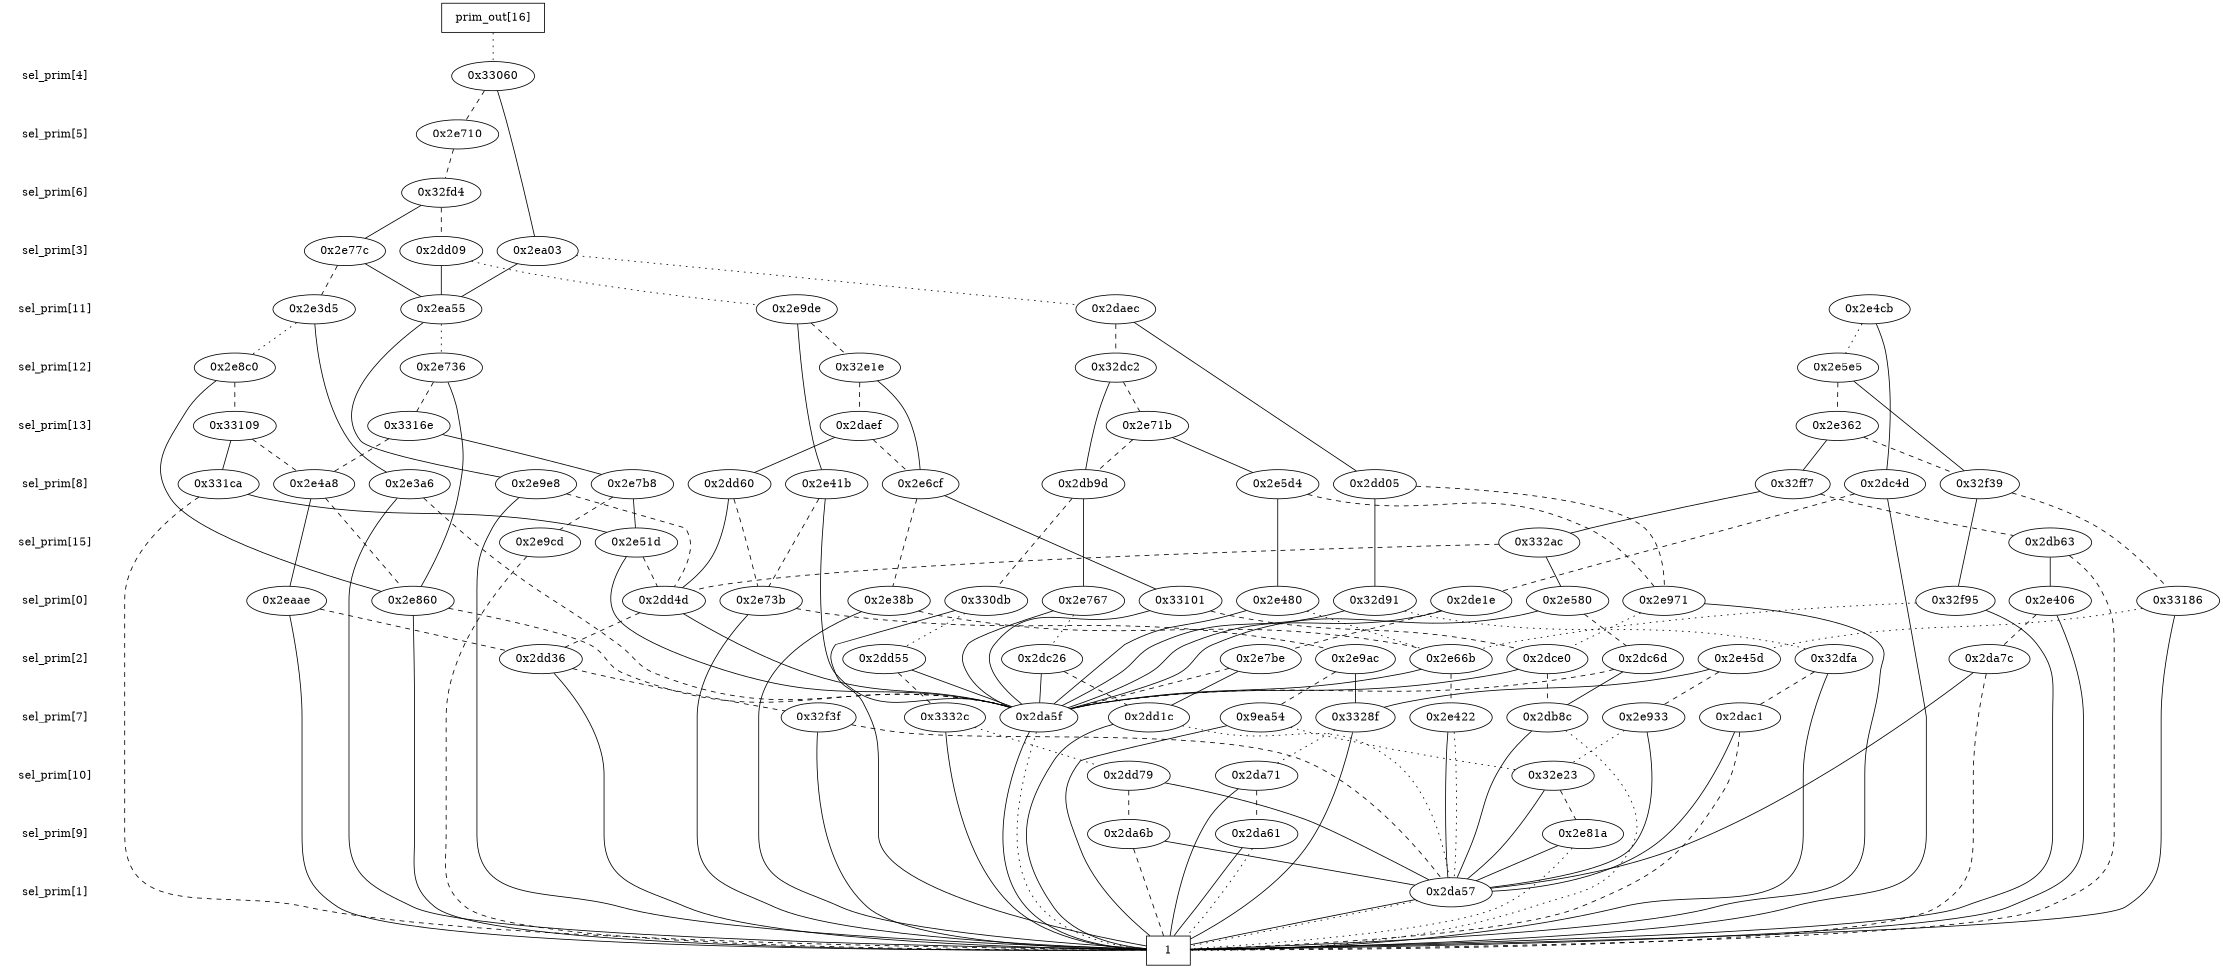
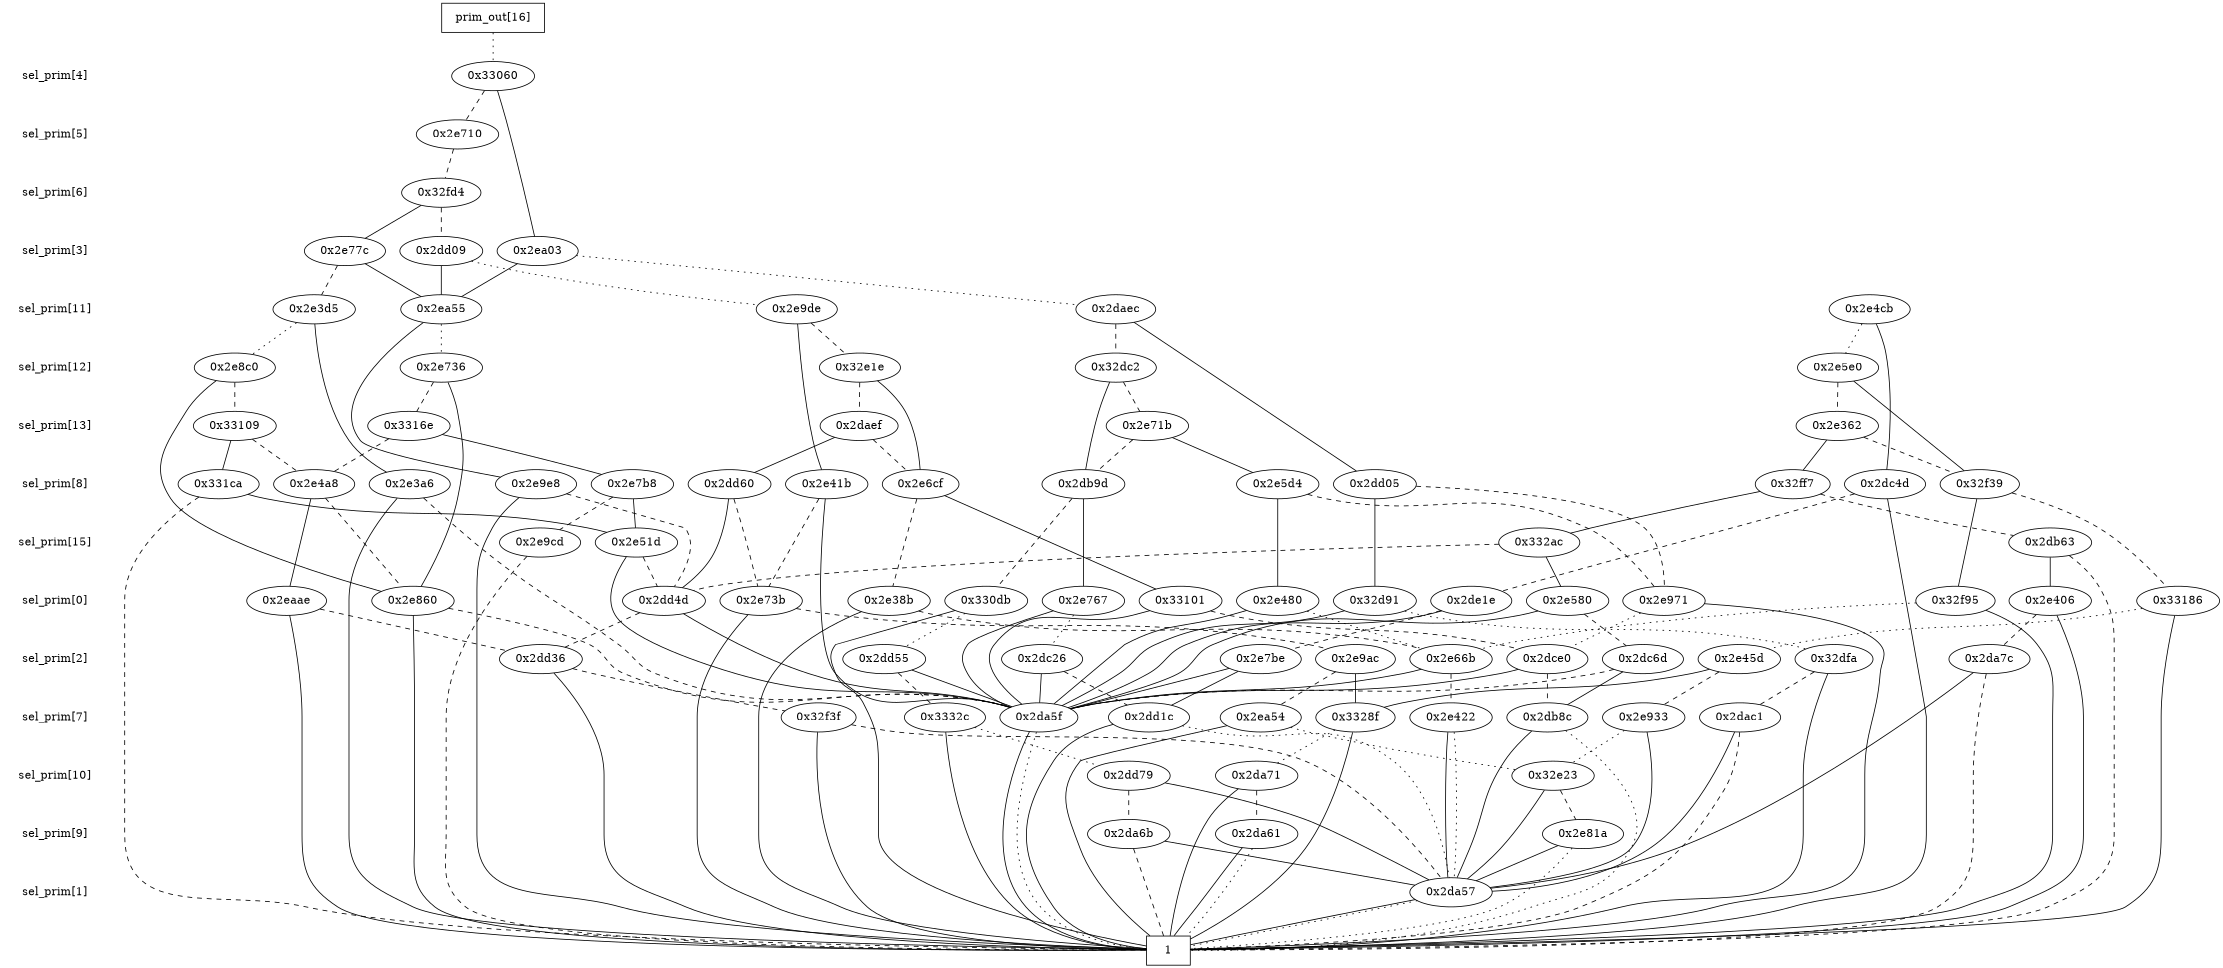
  digraph {
    edge [dir=none]
    "CONST NODES" [shape=plaintext style=invis]
    " sel_prim[4] " [shape=plaintext]
    " sel_prim[5] " [shape=plaintext]
    " sel_prim[6] " [shape=plaintext]
    " sel_prim[3] " [shape=plaintext]
    " sel_prim[11] " [shape=plaintext]
    " sel_prim[12] " [shape=plaintext]
    " sel_prim[13] " [shape=plaintext]
    " sel_prim[8] " [shape=plaintext]
    " sel_prim[15] " [shape=plaintext]
    " sel_prim[0] " [shape=plaintext]
    " sel_prim[2] " [shape=plaintext]
    " sel_prim[7] " [shape=plaintext]
    " sel_prim[10] " [shape=plaintext]
    " sel_prim[9] " [shape=plaintext]
    " sel_prim[1] " [shape=plaintext]
    "  prim_out[16]  " [shape=box]
    "0x33060"
    "0x2e710"
    "0x32fd4"
    "0x2dd09"
    "0x2ea03"
    "0x2e77c"
    "0x2daec"
    "0x2e4cb"
    "0x2e9de"
    "0x2e3d5"
    "0x2ea55"
    "0x32e1e"
-   "0x2e5e0" [label="0x2e5e5"]
+   "0x2e5e0"
    "0x2e736"
    "0x32dc2"
    "0x2e8c0"
    "0x2e362"
    "0x33109"
    "0x2daef"
    "0x2e71b"
    "0x3316e"
    "0x2db9d"
    "0x2e4a8"
    "0x2e5d4"
    "0x32ff7"
    "0x2e9e8"
    "0x2e41b"
    "0x2e3a6"
    "0x2dd05"
    "0x2e7b8"
    "0x2e6cf"
    "0x32f39"
    "0x2dc4d"
    "0x331ca"
    "0x2dd60"
    "0x2e51d"
    "0x2db63"
    "0x332ac"
    "0x2e9cd"
    "0x2eaae"
    "0x33186"
    "0x2e480"
    "0x32f95"
    "0x2e38b"
    "0x33101"
    "0x2e767"
    "0x2e860"
    "0x330db"
    "0x2de1e"
    "0x2e580"
    "0x2e73b"
    "0x32d91"
    "0x2e971"
    "0x2dd4d"
    "0x2e406"
    "0x2dd36"
    "0x2dce0"
    "0x2da7c"
    "0x32dfa"
    "0x2e9ac"
    "0x2dc6d"
    "0x2dc26"
    "0x2e45d"
    "0x2dd55"
    "0x2e7be"
    "0x2e66b"
    "0x2db8c"
    "0x2dac1"
    "0x3332c"
    "0x2e422"
    "0x2e933"
    "0x2da5f"
    "0x2dd1c"
    "0x32f3f"
-   "0x2ea54" [label="0x9ea54"]
+   "0x2ea54"
    "0x3328f"
    "0x32e23"
    "0x2dd79"
    "0x2da71"
    "0x2e81a"
    "0x2da6b"
    "0x2da61"
    "0x2da57"
    n101 [label=1 shape=box]
    subgraph sub_1 {
      "CONST NODES"
      " sel_prim[4] "
      " sel_prim[5] "
      " sel_prim[6] "
      " sel_prim[3] "
      " sel_prim[11] "
      " sel_prim[12] "
      " sel_prim[13] "
      " sel_prim[8] "
      " sel_prim[15] "
      " sel_prim[0] "
      " sel_prim[2] "
      " sel_prim[7] "
      " sel_prim[10] "
      " sel_prim[9] "
      " sel_prim[1] "
    }
    subgraph sub_2 {
      rank=same
      "  prim_out[16]  "
    }
    subgraph sub_3 {
      rank=same
      " sel_prim[4] "
      "0x33060"
    }
    subgraph sub_4 {
      rank=same
      " sel_prim[5] "
      "0x2e710"
    }
    subgraph sub_5 {
      rank=same
      " sel_prim[6] "
      "0x32fd4"
    }
    subgraph sub_6 {
      rank=same
      " sel_prim[3] "
      "0x2dd09"
      "0x2ea03"
      "0x2e77c"
    }
    subgraph sub_7 {
      rank=same
      " sel_prim[11] "
      "0x2daec"
      "0x2e4cb"
      "0x2e9de"
      "0x2e3d5"
      "0x2ea55"
    }
    subgraph sub_8 {
      rank=same
      " sel_prim[12] "
      "0x32e1e"
      "0x2e5e0"
      "0x2e736"
      "0x32dc2"
      "0x2e8c0"
    }
    subgraph sub_9 {
      rank=same
      " sel_prim[13] "
      "0x2e362"
      "0x33109"
      "0x2daef"
      "0x2e71b"
      "0x3316e"
    }
    subgraph sub_10 {
      rank=same
      " sel_prim[8] "
      "0x2db9d"
      "0x2e4a8"
      "0x2e5d4"
      "0x32ff7"
      "0x2e9e8"
      "0x2e41b"
      "0x2e3a6"
      "0x2dd05"
      "0x2e7b8"
      "0x2e6cf"
      "0x32f39"
      "0x2dc4d"
      "0x331ca"
      "0x2dd60"
    }
    subgraph sub_11 {
      rank=same
      " sel_prim[15] "
      "0x2e51d"
      "0x2db63"
      "0x332ac"
      "0x2e9cd"
    }
    subgraph sub_12 {
      rank=same
      " sel_prim[0] "
      "0x2eaae"
      "0x33186"
      "0x2e480"
      "0x32f95"
      "0x2e38b"
      "0x33101"
      "0x2e767"
      "0x2e860"
      "0x330db"
      "0x2de1e"
      "0x2e580"
      "0x2e73b"
      "0x32d91"
      "0x2e971"
      "0x2dd4d"
      "0x2e406"
    }
    subgraph sub_13 {
      rank=same
      " sel_prim[2] "
      "0x2dd36"
      "0x2dce0"
      "0x2da7c"
      "0x32dfa"
      "0x2e9ac"
      "0x2dc6d"
      "0x2dc26"
      "0x2e45d"
      "0x2dd55"
      "0x2e7be"
      "0x2e66b"
    }
    subgraph sub_14 {
      rank=same
      " sel_prim[7] "
      "0x2db8c"
      "0x2dac1"
      "0x3332c"
      "0x2e422"
      "0x2e933"
      "0x2da5f"
      "0x2dd1c"
      "0x32f3f"
      "0x2ea54"
      "0x3328f"
    }
    subgraph sub_15 {
      rank=same
      " sel_prim[10] "
      "0x32e23"
      "0x2dd79"
      "0x2da71"
    }
    subgraph sub_16 {
      rank=same
      " sel_prim[9] "
      "0x2e81a"
      "0x2da6b"
      "0x2da61"
    }
    subgraph sub_17 {
      rank=same
      " sel_prim[1] "
      "0x2da57"
    }
    subgraph sub_18 {
      rank=same
      "CONST NODES"
      subgraph sub_19 {
        rank=same
        n101
      }
    }
    " sel_prim[4] " -> " sel_prim[5] " [style=invis]
    " sel_prim[5] " -> " sel_prim[6] " [style=invis]
    " sel_prim[6] " -> " sel_prim[3] " [style=invis]
    " sel_prim[3] " -> " sel_prim[11] " [style=invis]
    " sel_prim[11] " -> " sel_prim[12] " [style=invis]
    " sel_prim[12] " -> " sel_prim[13] " [style=invis]
    " sel_prim[13] " -> " sel_prim[8] " [style=invis]
    " sel_prim[8] " -> " sel_prim[15] " [style=invis]
    " sel_prim[15] " -> " sel_prim[0] " [style=invis]
    " sel_prim[0] " -> " sel_prim[2] " [style=invis]
    " sel_prim[2] " -> " sel_prim[7] " [style=invis]
    " sel_prim[7] " -> " sel_prim[10] " [style=invis]
    " sel_prim[10] " -> " sel_prim[9] " [style=invis]
    " sel_prim[9] " -> " sel_prim[1] " [style=invis]
    " sel_prim[1] " -> "CONST NODES" [style=invis]
    "  prim_out[16]  " -> "0x33060" [style=dotted]
    "0x33060" -> "0x2e710" [style=dashed]
    "0x33060" -> "0x2ea03"
    "0x2e710" -> "0x32fd4" [style=dashed]
    "0x32fd4" -> "0x2dd09" [style=dashed]
    "0x32fd4" -> "0x2e77c"
    "0x2dd09" -> "0x2e9de" [style=dotted]
    "0x2dd09" -> "0x2ea55"
    "0x2ea03" -> "0x2daec" [style=dotted]
    "0x2ea03" -> "0x2ea55"
    "0x2e77c" -> "0x2e3d5" [style=dashed]
    "0x2e77c" -> "0x2ea55"
    "0x2daec" -> "0x32dc2" [style=dashed]
    "0x2daec" -> "0x2dd05"
    "0x2e4cb" -> "0x2e5e0" [style=dotted]
    "0x2e4cb" -> "0x2dc4d"
    "0x2e9de" -> "0x32e1e" [style=dashed]
    "0x2e9de" -> "0x2e41b"
    "0x2e3d5" -> "0x2e8c0" [style=dotted]
    "0x2e3d5" -> "0x2e3a6"
    "0x2ea55" -> "0x2e736" [style=dotted]
    "0x2ea55" -> "0x2e9e8"
    "0x32e1e" -> "0x2daef" [style=dashed]
    "0x32e1e" -> "0x2e6cf"
    "0x2e5e0" -> "0x2e362" [style=dashed]
    "0x2e5e0" -> "0x32f39"
    "0x2e736" -> "0x3316e" [style=dashed]
    "0x2e736" -> "0x2e860"
    "0x32dc2" -> "0x2e71b" [style=dashed]
    "0x32dc2" -> "0x2db9d"
    "0x2e8c0" -> "0x33109" [style=dashed]
    "0x2e8c0" -> "0x2e860"
    "0x2e362" -> "0x32ff7"
    "0x2e362" -> "0x32f39" [style=dashed]
    "0x33109" -> "0x2e4a8" [style=dashed]
    "0x33109" -> "0x331ca"
    "0x2daef" -> "0x2e6cf" [style=dashed]
    "0x2daef" -> "0x2dd60"
    "0x2e71b" -> "0x2db9d" [style=dashed]
    "0x2e71b" -> "0x2e5d4"
    "0x3316e" -> "0x2e4a8" [style=dashed]
    "0x3316e" -> "0x2e7b8"
    "0x2db9d" -> "0x2e767"
    "0x2db9d" -> "0x330db" [style=dashed]
    "0x2e4a8" -> "0x2eaae"
    "0x2e4a8" -> "0x2e860" [style=dashed]
    "0x2e5d4" -> "0x2e480"
    "0x2e5d4" -> "0x2e971" [style=dashed]
    "0x32ff7" -> "0x2db63" [style=dashed]
    "0x32ff7" -> "0x332ac"
    "0x2e9e8" -> "0x2dd4d" [style=dashed]
    "0x2e9e8" -> n101
    "0x2e41b" -> "0x2e73b" [style=dashed]
    "0x2e41b" -> "0x2da5f"
    "0x2e3a6" -> "0x2da5f" [style=dashed]
    "0x2e3a6" -> n101
    "0x2dd05" -> "0x32d91"
    "0x2dd05" -> "0x2e971" [style=dashed]
    "0x2e7b8" -> "0x2e51d"
    "0x2e7b8" -> "0x2e9cd" [style=dashed]
    "0x2e6cf" -> "0x2e38b" [style=dashed]
    "0x2e6cf" -> "0x33101"
    "0x32f39" -> "0x33186" [style=dashed]
    "0x32f39" -> "0x32f95"
    "0x2dc4d" -> "0x2de1e" [style=dashed]
    "0x2dc4d" -> n101
    "0x331ca" -> "0x2e51d"
    "0x331ca" -> n101 [style=dashed]
    "0x2dd60" -> "0x2e73b" [style=dashed]
    "0x2dd60" -> "0x2dd4d"
    "0x2e51d" -> "0x2dd4d" [style=dashed]
    "0x2e51d" -> "0x2da5f"
    "0x2db63" -> "0x2e406"
    "0x2db63" -> n101 [style=dashed]
    "0x332ac" -> "0x2e580"
    "0x332ac" -> "0x2dd4d" [style=dashed]
    "0x2e9cd" -> n101 [style=dashed]
    "0x2eaae" -> "0x2dd36" [style=dashed]
    "0x2eaae" -> n101
    "0x33186" -> "0x2e45d" [style=dotted]
    "0x33186" -> n101
    "0x2e480" -> "0x2e66b" [style=dotted]
    "0x2e480" -> "0x2da5f"
    "0x32f95" -> "0x2e66b" [style=dotted]
    "0x32f95" -> n101
    "0x2e38b" -> "0x2e66b" [style=dashed]
    "0x2e38b" -> n101
    "0x33101" -> "0x2dce0" [style=dashed]
    "0x33101" -> "0x2da5f"
    "0x2e767" -> "0x2dc26" [style=dotted]
    "0x2e767" -> "0x2da5f"
    "0x2e860" -> "0x2da5f" [style=dashed]
    "0x2e860" -> n101
    "0x330db" -> "0x2dd55" [style=dotted]
    "0x330db" -> n101
    "0x2de1e" -> "0x2e7be" [style=dashed]
    "0x2de1e" -> "0x2da5f"
    "0x2e580" -> "0x2dc6d" [style=dashed]
    "0x2e580" -> "0x2da5f"
    "0x2e73b" -> "0x2e9ac" [style=dashed]
    "0x2e73b" -> n101
    "0x32d91" -> "0x32dfa" [style=dotted]
    "0x32d91" -> "0x2da5f"
    "0x2e971" -> "0x2dce0" [style=dotted]
    "0x2e971" -> n101
    "0x2dd4d" -> "0x2dd36" [style=dashed]
    "0x2dd4d" -> "0x2da5f"
    "0x2e406" -> "0x2da7c" [style=dashed]
    "0x2e406" -> n101
    "0x2dd36" -> "0x32f3f" [style=dashed]
    "0x2dd36" -> n101
    "0x2dce0" -> "0x2db8c" [style=dashed]
    "0x2dce0" -> "0x2da5f"
    "0x2da7c" -> "0x2da57"
    "0x2da7c" -> n101 [style=dashed]
    "0x32dfa" -> "0x2dac1" [style=dashed]
    "0x32dfa" -> n101
    "0x2e9ac" -> "0x2ea54" [style=dashed]
    "0x2e9ac" -> "0x3328f"
    "0x2dc6d" -> "0x2db8c"
    "0x2dc6d" -> "0x2da5f" [style=dashed]
    "0x2dc26" -> "0x2da5f"
    "0x2dc26" -> "0x2dd1c" [style=dashed]
    "0x2e45d" -> "0x2e933" [style=dashed]
    "0x2e45d" -> "0x3328f"
    "0x2dd55" -> "0x3332c" [style=dashed]
    "0x2dd55" -> "0x2da5f"
-   "0x2e7be" -> "0x2da5f" [style=dashed]
+   "0x2e7be" -> "0x2da5f" [style=solid]
    "0x2e7be" -> "0x2dd1c"
    "0x2e66b" -> "0x2e422" [style=dashed]
    "0x2e66b" -> "0x2da5f"
    "0x2db8c" -> "0x2da57"
    "0x2db8c" -> n101 [style=dotted]
    "0x2dac1" -> "0x2da57"
    "0x2dac1" -> n101 [style=dashed]
    "0x3332c" -> "0x2dd79" [style=dotted]
    "0x3332c" -> n101
    "0x2e422" -> "0x2da57"
    "0x2e422" -> "0x2da57" [style=dotted]
    "0x2e933" -> "0x32e23" [style=dotted]
    "0x2e933" -> "0x2da57"
    "0x2da5f" -> n101
    "0x2da5f" -> n101 [style=dotted]
    "0x2dd1c" -> "0x2da57" [style=dotted]
    "0x2dd1c" -> n101
    "0x32f3f" -> "0x2da57" [style=dashed]
    "0x32f3f" -> n101
    "0x2ea54" -> "0x32e23" [style=dotted]
    "0x2ea54" -> n101
    "0x3328f" -> "0x2da71" [style=dotted]
    "0x3328f" -> n101
    "0x32e23" -> "0x2e81a" [style=dashed]
    "0x32e23" -> "0x2da57"
    "0x2dd79" -> "0x2da6b" [style=dashed]
    "0x2dd79" -> "0x2da57"
    "0x2da71" -> "0x2da61" [style=dashed]
    "0x2da71" -> n101
    "0x2e81a" -> "0x2da57"
    "0x2e81a" -> n101 [style=dotted]
    "0x2da6b" -> "0x2da57"
    "0x2da6b" -> n101 [style=dashed]
    "0x2da61" -> n101
    "0x2da61" -> n101 [style=dotted]
    "0x2da57" -> n101
    "0x2da57" -> n101 [style=dotted]
  }
